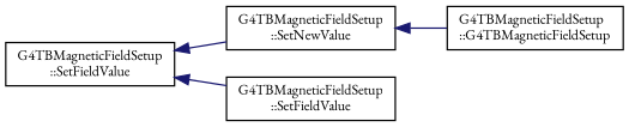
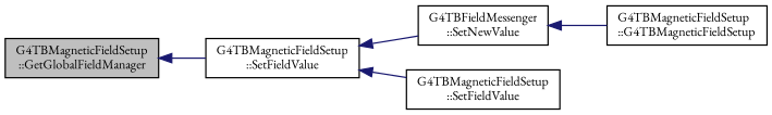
  digraph {
    fontname="EB Garamond"
    rankdir=LR
    node [color=black fontname="EB Garamond" fontsize=10 shape=record]
    edge [color=midnightblue dir=back fontname="EB Garamond" fontsize=10 labelfontname=FreeSans labelfontsize=10 style=solid]
+   n1 [fillcolor=grey75 fontcolor=black height=0.2 label="G4TBMagneticFieldSetup\l::GetGlobalFieldManager" style=filled width=0.4]
    n2 [height=0.2 label="G4TBMagneticFieldSetup\l::SetFieldValue" width=0.4]
    n3 [height=0.2 label="G4TBMagneticFieldSetup\l::G4TBMagneticFieldSetup" width=0.4]
-   n4 [height=0.2 label="G4TBMagneticFieldSetup\l::SetNewValue" width=0.4]
+   n4 [height=0.2 label="G4TBFieldMessenger\l::SetNewValue" width=0.4]
    n5 [height=0.2 label="G4TBMagneticFieldSetup\l::SetFieldValue" width=0.4]
+   n1 -> n2
    n2 -> n4
    n2 -> n5
    n4 -> n3
  }
